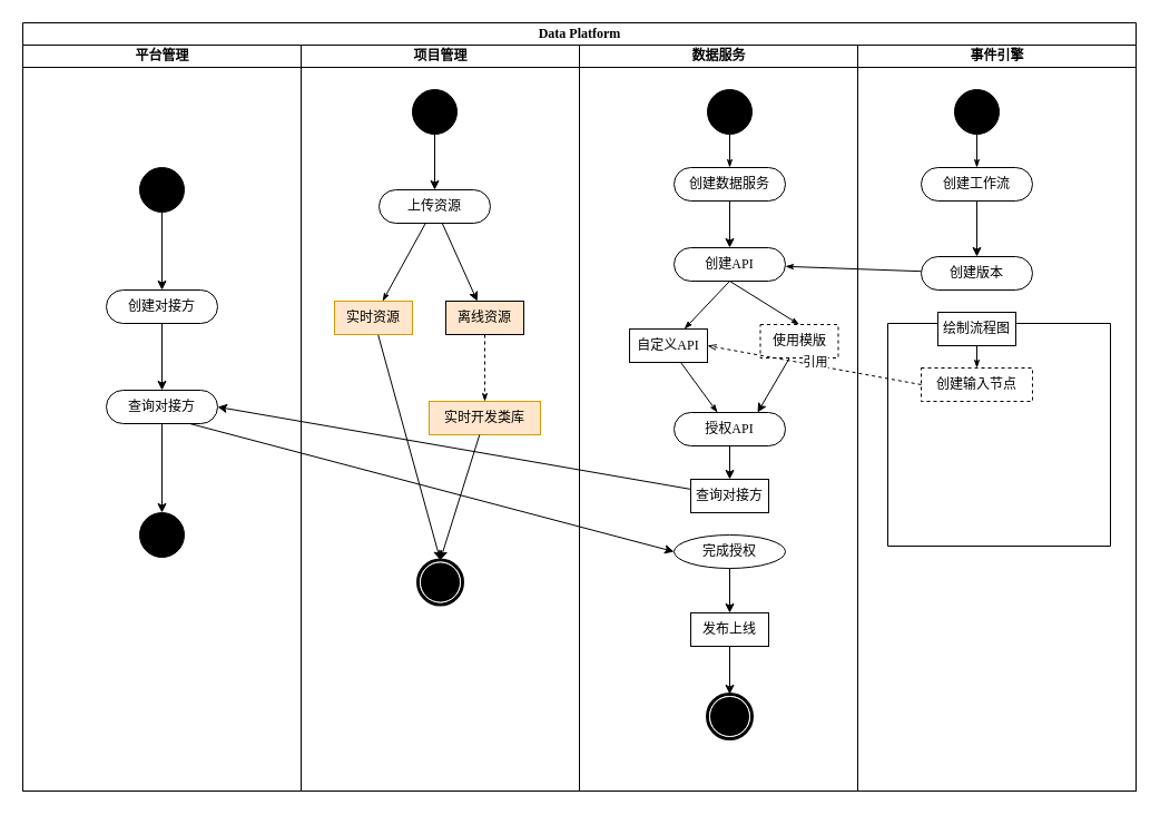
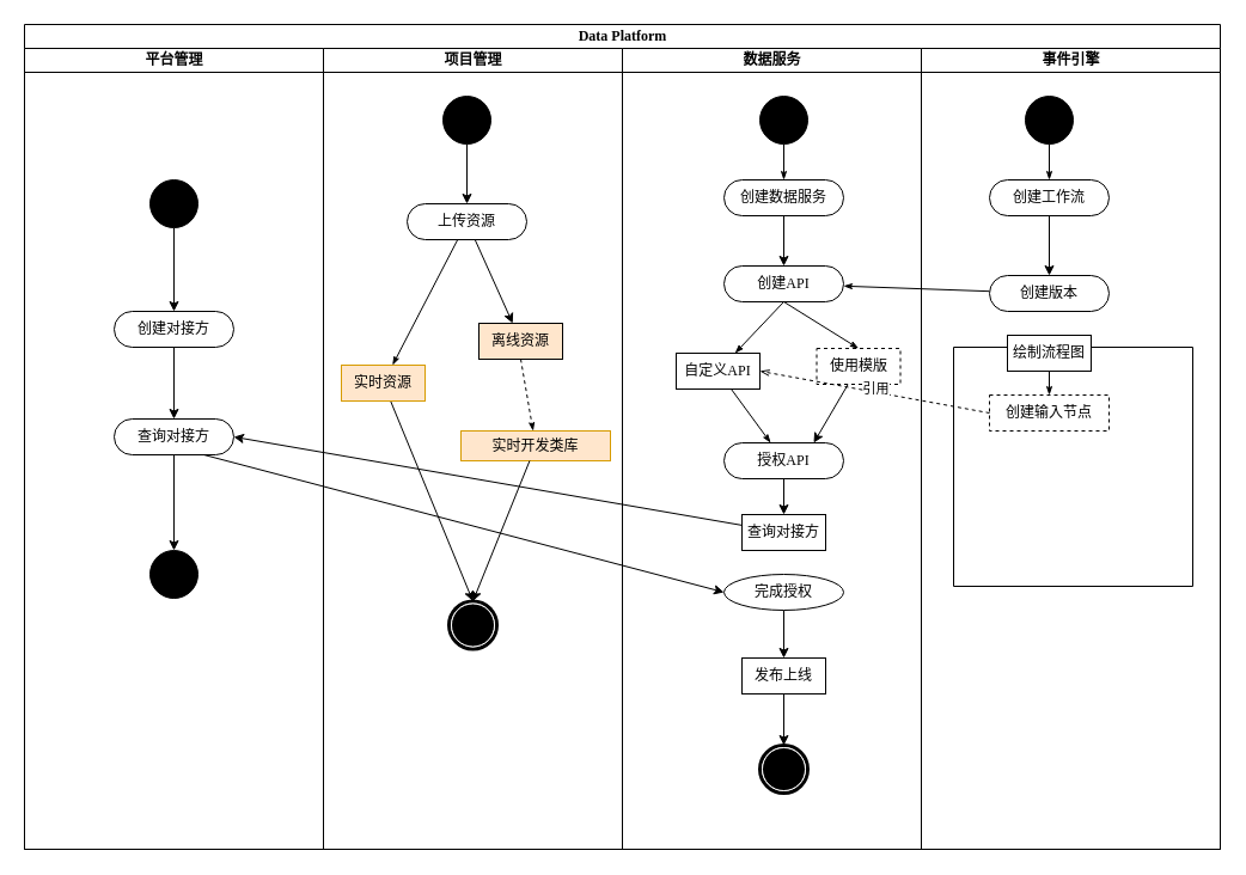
  <mxCell id="0" />
  <mxCell id="1" parent="0" />
  <mxCell id="2" value="Data Platform" style="swimlane;html=1;childLayout=stackLayout;startSize=20;rounded=0;shadow=0;comic=0;labelBackgroundColor=none;strokeWidth=1;fontFamily=Verdana;fontSize=12;align=center;" parent="1" vertex="1"><mxGeometry x="20" y="20" width="1000" height="690" as="geometry" /></mxCell>
  <mxCell id="3" value="平台管理" style="swimlane;html=1;startSize=20;" parent="2" vertex="1"><mxGeometry y="20" width="250" height="670" as="geometry" /></mxCell>
  <mxCell id="4" value="" style="edgeStyle=orthogonalEdgeStyle;rounded=0;orthogonalLoop=1;jettySize=auto;html=1;" edge="1" parent="3" source="5" target="7"><mxGeometry relative="1" as="geometry" /></mxCell>
  <mxCell id="5" value="创建对接方" style="rounded=1;whiteSpace=wrap;html=1;shadow=0;comic=0;labelBackgroundColor=none;strokeWidth=1;fontFamily=Verdana;fontSize=12;align=center;arcSize=50;" parent="3" vertex="1"><mxGeometry x="75" y="220" width="100" height="30" as="geometry" /></mxCell>
  <mxCell id="6" value="" style="edgeStyle=orthogonalEdgeStyle;rounded=0;orthogonalLoop=1;jettySize=auto;html=1;" edge="1" parent="3" source="7" target="10"><mxGeometry relative="1" as="geometry" /></mxCell>
  <mxCell id="7" value="查询对接方" style="rounded=1;whiteSpace=wrap;html=1;shadow=0;comic=0;labelBackgroundColor=none;strokeWidth=1;fontFamily=Verdana;fontSize=12;align=center;arcSize=50;" parent="3" vertex="1"><mxGeometry x="75" y="310" width="100" height="30" as="geometry" /></mxCell>
  <mxCell id="8" value="" style="edgeStyle=orthogonalEdgeStyle;rounded=0;orthogonalLoop=1;jettySize=auto;html=1;" edge="1" parent="3" source="9" target="5"><mxGeometry relative="1" as="geometry" /></mxCell>
  <mxCell id="9" value="" style="ellipse;whiteSpace=wrap;html=1;rounded=0;shadow=0;comic=0;labelBackgroundColor=none;strokeWidth=1;fillColor=#000000;fontFamily=Verdana;fontSize=12;align=center;" vertex="1" parent="3"><mxGeometry x="105" y="110" width="40" height="40" as="geometry" /></mxCell>
  <mxCell id="10" value="" style="ellipse;whiteSpace=wrap;html=1;rounded=0;shadow=0;comic=0;labelBackgroundColor=none;strokeWidth=1;fillColor=#000000;fontFamily=Verdana;fontSize=12;align=center;" vertex="1" parent="3"><mxGeometry x="105" y="420" width="40" height="40" as="geometry" /></mxCell>
  <mxCell id="11" style="rounded=0;orthogonalLoop=1;jettySize=auto;html=1;entryX=1;entryY=0.5;entryDx=0;entryDy=0;" edge="1" parent="2" source="44" target="7"><mxGeometry relative="1" as="geometry" /></mxCell>
  <mxCell id="12" style="rounded=0;orthogonalLoop=1;jettySize=auto;html=1;exitX=0.75;exitY=1;exitDx=0;exitDy=0;entryX=0;entryY=0.5;entryDx=0;entryDy=0;" edge="1" parent="2" source="7" target="46"><mxGeometry relative="1" as="geometry" /></mxCell>
  <mxCell id="13" value="项目管理" style="swimlane;html=1;startSize=20;" parent="2" vertex="1"><mxGeometry x="250" y="20" width="250" height="670" as="geometry" /></mxCell>
  <mxCell id="14" style="edgeStyle=none;rounded=0;html=1;labelBackgroundColor=none;startArrow=none;startFill=0;startSize=5;endArrow=classicThin;endFill=1;endSize=5;jettySize=auto;orthogonalLoop=1;strokeWidth=1;fontFamily=Verdana;fontSize=12;exitX=0.5;exitY=1;exitDx=0;exitDy=0;dashed=1;" parent="13" source="23" target="19" edge="1"><mxGeometry relative="1" as="geometry" /></mxCell>
  <mxCell id="15" style="edgeStyle=orthogonalEdgeStyle;rounded=0;orthogonalLoop=1;jettySize=auto;html=1;exitX=0.75;exitY=1;exitDx=0;exitDy=0;" edge="1" parent="13" source="23"><mxGeometry relative="1" as="geometry"><mxPoint x="170" y="250" as="targetPoint" /></mxGeometry></mxCell>
  <mxCell id="16" style="rounded=0;orthogonalLoop=1;jettySize=auto;html=1;entryX=0.5;entryY=0;entryDx=0;entryDy=0;" edge="1" parent="13" source="17" target="27"><mxGeometry relative="1" as="geometry"><mxPoint x="125" y="470" as="targetPoint" /></mxGeometry></mxCell>
- <mxCell id="17" value="实时资源" style="rounded=0;whiteSpace=wrap;html=1;shadow=0;comic=0;labelBackgroundColor=none;strokeWidth=1;fontFamily=Verdana;fontSize=12;align=center;arcSize=50;fillColor=#ffe6cc;strokeColor=#d79b00;" parent="13" vertex="1"><mxGeometry x="30" y="230" width="70" height="30" as="geometry" /></mxCell>
+ <mxCell id="17" value="实时资源" style="rounded=0;whiteSpace=wrap;html=1;shadow=0;comic=0;labelBackgroundColor=none;strokeWidth=1;fontFamily=Verdana;fontSize=12;align=center;arcSize=50;fillColor=#ffe6cc;strokeColor=#d79b00;" parent="13" vertex="1"><mxGeometry x="15" y="265" width="70" height="30" as="geometry" /></mxCell>
  <mxCell id="18" style="rounded=0;orthogonalLoop=1;jettySize=auto;html=1;entryX=0.5;entryY=0;entryDx=0;entryDy=0;" edge="1" parent="13" source="27"><mxGeometry relative="1" as="geometry"><mxPoint x="125" y="470" as="targetPoint" /></mxGeometry></mxCell>
- <mxCell id="19" value="实时开发类库" style="rounded=0;whiteSpace=wrap;html=1;shadow=0;comic=0;labelBackgroundColor=none;strokeWidth=1;fontFamily=Verdana;fontSize=12;align=center;arcSize=50;fillColor=#ffe6cc;strokeColor=#d79b00;" parent="13" vertex="1"><mxGeometry x="115" y="320" width="100" height="30" as="geometry" /></mxCell>
+ <mxCell id="19" value="实时开发类库" style="rounded=0;whiteSpace=wrap;html=1;shadow=0;comic=0;labelBackgroundColor=none;strokeWidth=1;fontFamily=Verdana;fontSize=12;align=center;arcSize=50;fillColor=#ffe6cc;strokeColor=#d79b00;" parent="13" vertex="1"><mxGeometry x="115" y="320" width="125" height="25" as="geometry" /></mxCell>
  <mxCell id="20" style="rounded=0;orthogonalLoop=1;jettySize=auto;html=1;" edge="1" parent="13" source="21" target="23"><mxGeometry relative="1" as="geometry" /></mxCell>
  <mxCell id="21" value="上传资源" style="rounded=1;whiteSpace=wrap;html=1;shadow=0;comic=0;labelBackgroundColor=none;strokeWidth=1;fontFamily=Verdana;fontSize=12;align=center;arcSize=50;" parent="13" vertex="1"><mxGeometry x="70" y="130" width="100" height="30" as="geometry" /></mxCell>
  <mxCell id="22" style="edgeStyle=none;rounded=0;html=1;labelBackgroundColor=none;startArrow=none;startFill=0;startSize=5;endArrow=classicThin;endFill=1;endSize=5;jettySize=auto;orthogonalLoop=1;strokeWidth=1;fontFamily=Verdana;fontSize=12" parent="13" source="21" target="17" edge="1"><mxGeometry relative="1" as="geometry" /></mxCell>
  <mxCell id="23" value="离线资源" style="rounded=0;whiteSpace=wrap;html=1;shadow=0;comic=0;labelBackgroundColor=none;strokeWidth=1;fontFamily=Verdana;fontSize=12;align=center;arcSize=50;fillColor=#ffe6cc;" vertex="1" parent="13"><mxGeometry x="130" y="230" width="70" height="30" as="geometry" /></mxCell>
  <mxCell id="24" value="" style="edgeStyle=orthogonalEdgeStyle;rounded=0;orthogonalLoop=1;jettySize=auto;html=1;" edge="1" parent="13" source="25" target="21"><mxGeometry relative="1" as="geometry" /></mxCell>
  <mxCell id="25" value="" style="ellipse;whiteSpace=wrap;html=1;rounded=0;shadow=0;comic=0;labelBackgroundColor=none;strokeWidth=1;fillColor=#000000;fontFamily=Verdana;fontSize=12;align=center;" vertex="1" parent="13"><mxGeometry x="100" y="40" width="40" height="40" as="geometry" /></mxCell>
  <mxCell id="26" value="" style="rounded=0;orthogonalLoop=1;jettySize=auto;html=1;entryX=0.5;entryY=0;entryDx=0;entryDy=0;" edge="1" parent="13" source="19" target="27"><mxGeometry relative="1" as="geometry"><mxPoint x="441" y="350" as="sourcePoint" /><mxPoint x="405" y="470" as="targetPoint" /></mxGeometry></mxCell>
  <mxCell id="27" value="" style="shape=mxgraph.bpmn.shape;html=1;verticalLabelPosition=bottom;labelBackgroundColor=#ffffff;verticalAlign=top;perimeter=ellipsePerimeter;outline=end;symbol=terminate;rounded=0;shadow=0;comic=0;strokeWidth=1;fontFamily=Verdana;fontSize=12;align=center;" vertex="1" parent="13"><mxGeometry x="105" y="462.5" width="40" height="40" as="geometry" /></mxCell>
  <mxCell id="28" value="数据服务" style="swimlane;html=1;startSize=20;" parent="2" vertex="1"><mxGeometry x="500" y="20" width="250" height="670" as="geometry" /></mxCell>
  <mxCell id="29" style="edgeStyle=orthogonalEdgeStyle;rounded=0;html=1;labelBackgroundColor=none;startArrow=none;startFill=0;startSize=5;endArrow=classicThin;endFill=1;endSize=5;jettySize=auto;orthogonalLoop=1;strokeWidth=1;fontFamily=Verdana;fontSize=12" parent="28" source="30" target="32" edge="1"><mxGeometry relative="1" as="geometry" /></mxCell>
  <mxCell id="30" value="" style="ellipse;whiteSpace=wrap;html=1;rounded=0;shadow=0;comic=0;labelBackgroundColor=none;strokeWidth=1;fillColor=#000000;fontFamily=Verdana;fontSize=12;align=center;" parent="28" vertex="1"><mxGeometry x="115" y="40" width="40" height="40" as="geometry" /></mxCell>
  <mxCell id="31" value="" style="edgeStyle=orthogonalEdgeStyle;rounded=0;orthogonalLoop=1;jettySize=auto;html=1;" edge="1" parent="28" source="32" target="34"><mxGeometry relative="1" as="geometry" /></mxCell>
  <mxCell id="32" value="创建数据服务" style="rounded=1;whiteSpace=wrap;html=1;shadow=0;comic=0;labelBackgroundColor=none;strokeWidth=1;fontFamily=Verdana;fontSize=12;align=center;arcSize=50;" parent="28" vertex="1"><mxGeometry x="85" y="110" width="100" height="30" as="geometry" /></mxCell>
  <mxCell id="33" style="rounded=0;html=1;labelBackgroundColor=none;startArrow=none;startFill=0;startSize=5;endArrow=classicThin;endFill=1;endSize=5;jettySize=auto;orthogonalLoop=1;strokeWidth=1;fontFamily=Verdana;fontSize=12;exitX=0.5;exitY=1;exitDx=0;exitDy=0;" parent="28" source="34" target="38" edge="1"><mxGeometry relative="1" as="geometry"><mxPoint x="100" y="200" as="sourcePoint" /></mxGeometry></mxCell>
  <mxCell id="34" value="创建API" style="rounded=1;whiteSpace=wrap;html=1;shadow=0;comic=0;labelBackgroundColor=none;strokeWidth=1;fontFamily=Verdana;fontSize=12;align=center;arcSize=50;" parent="28" vertex="1"><mxGeometry x="85" y="182" width="100" height="30" as="geometry" /></mxCell>
  <mxCell id="35" value="" style="edgeStyle=orthogonalEdgeStyle;rounded=0;orthogonalLoop=1;jettySize=auto;html=1;" edge="1" parent="28" source="36" target="44"><mxGeometry relative="1" as="geometry" /></mxCell>
  <mxCell id="36" value="授权API" style="rounded=1;whiteSpace=wrap;html=1;shadow=0;comic=0;labelBackgroundColor=none;strokeWidth=1;fontFamily=Verdana;fontSize=12;align=center;arcSize=50;" parent="28" vertex="1"><mxGeometry x="85" y="330" width="100" height="30" as="geometry" /></mxCell>
  <mxCell id="37" style="edgeStyle=none;rounded=0;html=1;labelBackgroundColor=none;startArrow=none;startFill=0;startSize=5;endArrow=classicThin;endFill=1;endSize=5;jettySize=auto;orthogonalLoop=1;strokeWidth=1;fontFamily=Verdana;fontSize=12" parent="28" source="38" target="36" edge="1"><mxGeometry relative="1" as="geometry" /></mxCell>
  <mxCell id="38" value="自定义API" style="rounded=0;whiteSpace=wrap;html=1;shadow=0;comic=0;labelBackgroundColor=none;strokeWidth=1;fontFamily=Verdana;fontSize=12;align=center;arcSize=50;" parent="28" vertex="1"><mxGeometry x="45" y="255" width="70" height="30" as="geometry" /></mxCell>
  <mxCell id="39" value="" style="edgeStyle=orthogonalEdgeStyle;rounded=0;orthogonalLoop=1;jettySize=auto;html=1;" edge="1" parent="28" source="40" target="47"><mxGeometry relative="1" as="geometry" /></mxCell>
  <mxCell id="40" value="发布上线" style="rounded=0;whiteSpace=wrap;html=1;shadow=0;comic=0;labelBackgroundColor=none;strokeWidth=1;fontFamily=Verdana;fontSize=12;align=center;arcSize=50;" parent="28" vertex="1"><mxGeometry x="100" y="510" width="70" height="30" as="geometry" /></mxCell>
  <mxCell id="41" style="rounded=0;orthogonalLoop=1;jettySize=auto;html=1;entryX=0.75;entryY=0;entryDx=0;entryDy=0;" edge="1" parent="28" source="42" target="36"><mxGeometry relative="1" as="geometry" /></mxCell>
  <mxCell id="42" value="使用模版" style="rounded=0;whiteSpace=wrap;html=1;shadow=0;comic=0;labelBackgroundColor=none;strokeWidth=1;fontFamily=Verdana;fontSize=12;align=center;arcSize=50;dashed=1;" vertex="1" parent="28"><mxGeometry x="162.5" y="251" width="70" height="30" as="geometry" /></mxCell>
  <mxCell id="43" style="rounded=0;html=1;labelBackgroundColor=none;startArrow=none;startFill=0;startSize=5;endArrow=classicThin;endFill=1;endSize=5;jettySize=auto;orthogonalLoop=1;strokeWidth=1;fontFamily=Verdana;fontSize=12;exitX=0.5;exitY=1;exitDx=0;exitDy=0;entryX=0.5;entryY=0;entryDx=0;entryDy=0;" edge="1" parent="28" source="34" target="42"><mxGeometry relative="1" as="geometry"><mxPoint x="102" y="210" as="sourcePoint" /><mxPoint x="68" y="278" as="targetPoint" /></mxGeometry></mxCell>
  <mxCell id="44" value="查询对接方" style="rounded=0;whiteSpace=wrap;html=1;shadow=0;comic=0;labelBackgroundColor=none;strokeWidth=1;fontFamily=Verdana;fontSize=12;align=center;arcSize=50;" vertex="1" parent="28"><mxGeometry x="100" y="390" width="70" height="30" as="geometry" /></mxCell>
  <mxCell id="45" style="edgeStyle=orthogonalEdgeStyle;rounded=0;orthogonalLoop=1;jettySize=auto;html=1;entryX=0.5;entryY=0;entryDx=0;entryDy=0;" edge="1" parent="28" source="46" target="40"><mxGeometry relative="1" as="geometry" /></mxCell>
  <mxCell id="46" value="完成授权" style="ellipse;whiteSpace=wrap;html=1;shadow=0;comic=0;labelBackgroundColor=none;strokeWidth=1;fontFamily=Verdana;fontSize=12;align=center;arcSize=50;" vertex="1" parent="28"><mxGeometry x="85" y="440" width="100" height="30" as="geometry" /></mxCell>
  <mxCell id="47" value="" style="shape=mxgraph.bpmn.shape;html=1;verticalLabelPosition=bottom;labelBackgroundColor=#ffffff;verticalAlign=top;perimeter=ellipsePerimeter;outline=end;symbol=terminate;rounded=0;shadow=0;comic=0;strokeWidth=1;fontFamily=Verdana;fontSize=12;align=center;" vertex="1" parent="28"><mxGeometry x="115" y="583" width="40" height="40" as="geometry" /></mxCell>
  <mxCell id="48" value="事件引擎" style="swimlane;html=1;startSize=20;" vertex="1" parent="2"><mxGeometry x="750" y="20" width="250" height="670" as="geometry" /></mxCell>
  <mxCell id="49" style="edgeStyle=orthogonalEdgeStyle;rounded=0;html=1;labelBackgroundColor=none;startArrow=none;startFill=0;startSize=5;endArrow=classicThin;endFill=1;endSize=5;jettySize=auto;orthogonalLoop=1;strokeWidth=1;fontFamily=Verdana;fontSize=12" edge="1" parent="48" source="50" target="52"><mxGeometry relative="1" as="geometry" /></mxCell>
  <mxCell id="50" value="" style="ellipse;whiteSpace=wrap;html=1;rounded=0;shadow=0;comic=0;labelBackgroundColor=none;strokeWidth=1;fillColor=#000000;fontFamily=Verdana;fontSize=12;align=center;" vertex="1" parent="48"><mxGeometry x="87" y="40" width="40" height="40" as="geometry" /></mxCell>
  <mxCell id="51" value="" style="edgeStyle=orthogonalEdgeStyle;rounded=0;orthogonalLoop=1;jettySize=auto;html=1;" edge="1" parent="48" source="52" target="54"><mxGeometry relative="1" as="geometry" /></mxCell>
  <mxCell id="52" value="创建工作流" style="rounded=1;whiteSpace=wrap;html=1;shadow=0;comic=0;labelBackgroundColor=none;strokeWidth=1;fontFamily=Verdana;fontSize=12;align=center;arcSize=50;" vertex="1" parent="48"><mxGeometry x="57" y="110" width="100" height="30" as="geometry" /></mxCell>
  <mxCell id="53" style="rounded=0;html=1;labelBackgroundColor=none;startArrow=none;startFill=0;startSize=5;endArrow=classicThin;endFill=1;endSize=5;jettySize=auto;orthogonalLoop=1;strokeWidth=1;fontFamily=Verdana;fontSize=12;" edge="1" parent="48" source="54" target="34"><mxGeometry relative="1" as="geometry" /></mxCell>
  <mxCell id="54" value="创建版本" style="rounded=1;whiteSpace=wrap;html=1;shadow=0;comic=0;labelBackgroundColor=none;strokeWidth=1;fontFamily=Verdana;fontSize=12;align=center;arcSize=50;" vertex="1" parent="48"><mxGeometry x="57" y="190" width="100" height="30" as="geometry" /></mxCell>
  <mxCell id="55" value="" style="swimlane;startSize=0;" vertex="1" parent="48"><mxGeometry x="27" y="250" width="200" height="200" as="geometry" /></mxCell>
  <mxCell id="56" value="绘制流程图" style="rounded=0;whiteSpace=wrap;html=1;shadow=0;comic=0;labelBackgroundColor=none;strokeWidth=1;fontFamily=Verdana;fontSize=12;align=center;arcSize=50;" vertex="1" parent="55"><mxGeometry x="45" y="-10" width="70" height="30" as="geometry" /></mxCell>
  <mxCell id="57" value="创建输入节点" style="rounded=0;whiteSpace=wrap;html=1;shadow=0;comic=0;labelBackgroundColor=none;strokeWidth=1;fontFamily=Verdana;fontSize=12;align=center;arcSize=50;dashed=1;" vertex="1" parent="55"><mxGeometry x="30" y="40" width="100" height="30" as="geometry" /></mxCell>
  <mxCell id="58" style="edgeStyle=none;rounded=0;html=1;labelBackgroundColor=none;startArrow=none;startFill=0;startSize=5;endArrow=classicThin;endFill=1;endSize=5;jettySize=auto;orthogonalLoop=1;strokeWidth=1;fontFamily=Verdana;fontSize=12" edge="1" parent="55" source="56" target="57"><mxGeometry relative="1" as="geometry" /></mxCell>
  <mxCell id="59" style="edgeStyle=none;rounded=0;html=1;dashed=1;labelBackgroundColor=none;startArrow=none;startFill=0;endArrow=openThin;endFill=0;jettySize=auto;orthogonalLoop=1;strokeWidth=1;fontFamily=Verdana;fontSize=12;exitX=0;exitY=0.5;exitDx=0;exitDy=0;entryX=1;entryY=0.5;entryDx=0;entryDy=0;" edge="1" parent="2" source="57" target="38"><mxGeometry relative="1" as="geometry"><mxPoint x="727" y="410" as="sourcePoint" /><mxPoint x="912" y="482" as="targetPoint" /></mxGeometry></mxCell>
  <mxCell id="60" value="引用" style="edgeLabel;html=1;align=center;verticalAlign=middle;resizable=0;points=[];" vertex="1" connectable="0" parent="59"><mxGeometry x="-0.009" y="-3" relative="1" as="geometry"><mxPoint x="-1" as="offset" /></mxGeometry></mxCell>
